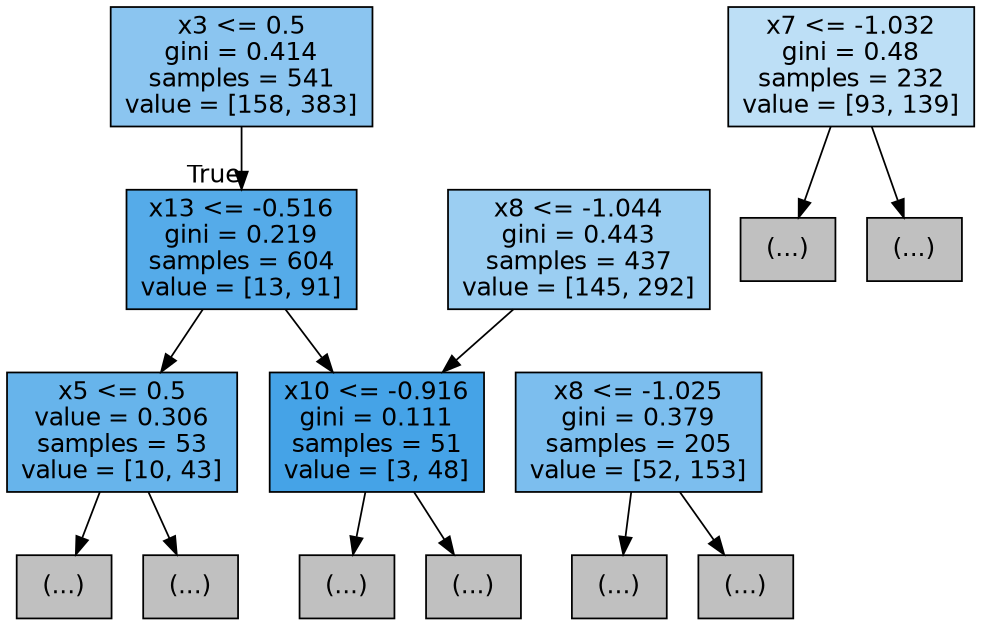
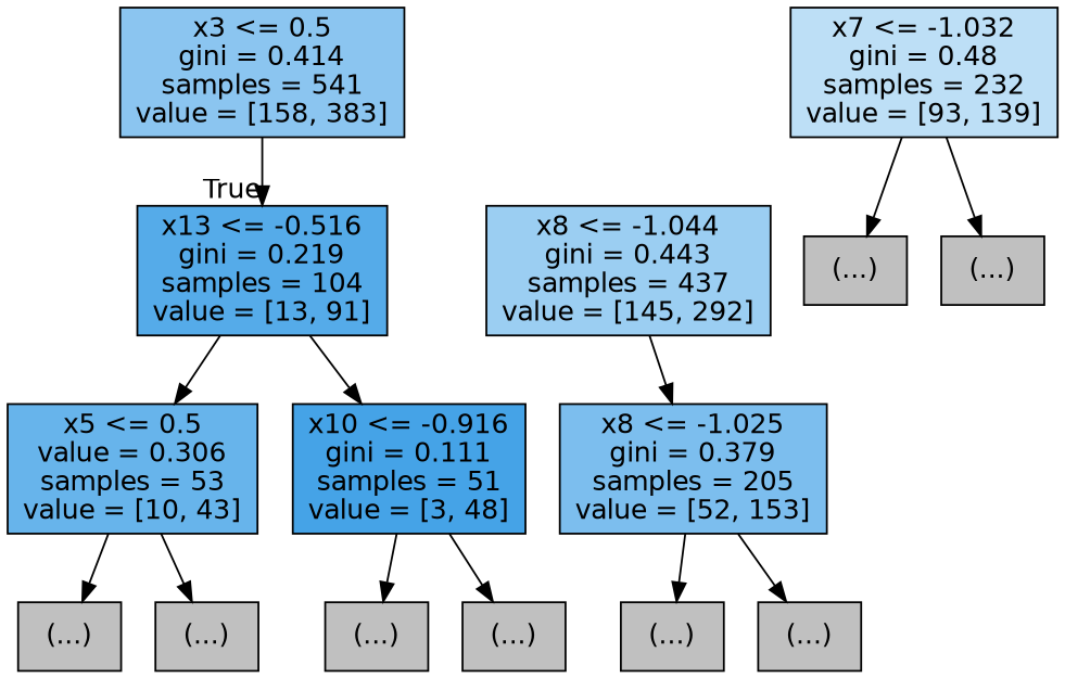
  digraph {
    node [color=black fillcolor="#C0C0C0" fontname=helvetica shape=box style=filled]
    edge [fontname=helvetica]
    n1 [fillcolor="#8bc5f0" label="x3 <= 0.5\ngini = 0.414\nsamples = 541\nvalue = [158, 383]"]
-   n2 [fillcolor="#55abe9" label="x13 <= -0.516\ngini = 0.219\nsamples = 604\nvalue = [13, 91]"]
+   n2 [fillcolor="#55abe9" label="x13 <= -0.516\ngini = 0.219\nsamples = 104\nvalue = [13, 91]"]
    n3 [fillcolor="#67b4eb" label="x5 <= 0.5\nvalue = 0.306\nsamples = 53\nvalue = [10, 43]"]
    n4 [fillcolor="#45a3e7" label="x10 <= -0.916\ngini = 0.111\nsamples = 51\nvalue = [3, 48]"]
    n5 [fillcolor="#9bcef2" label="x8 <= -1.044\ngini = 0.443\nsamples = 437\nvalue = [145, 292]"]
    n6 [fillcolor="#7cbeee" label="x8 <= -1.025\ngini = 0.379\nsamples = 205\nvalue = [52, 153]"]
    n7 [label="(...)"]
    n8 [label="(...)"]
    n9 [label="(...)"]
    n10 [label="(...)"]
    n11 [fillcolor="#bddff6" label="x7 <= -1.032\ngini = 0.48\nsamples = 232\nvalue = [93, 139]"]
    n12 [label="(...)"]
    n13 [label="(...)"]
    n14 [label="(...)"]
    n15 [label="(...)"]
    n1 -> n2 [headlabel=True labelangle=45 labeldistance=2.5]
    n2 -> n3
    n2 -> n4
    n3 -> n7
    n3 -> n8
    n4 -> n9
    n4 -> n10
-   n5 -> n4
+   n5 -> n6
    n6 -> n14
    n6 -> n15
    n11 -> n12
    n11 -> n13
  }
